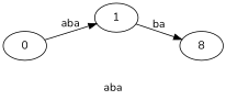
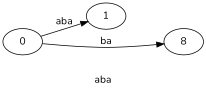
  digraph {
    fontname=Nunito
    label=aba
    rankdir=LR
    node [fontname=Nunito lbael=0]
    edge [fontname=Nunito]
    0 [lbael=""]
    1
    n3 [label=8]
    0 -> 1 [label=aba]
-   1 -> n3 [label=ba]
+   0 -> n3 [label=ba]
  }
